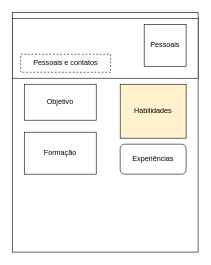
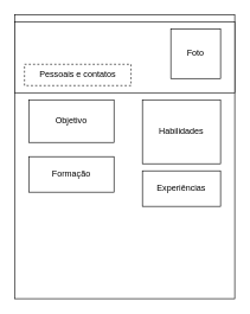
  <mxCell id="0" />
  <mxCell id="1" parent="0" />
  <mxCell id="2" value="" style="rounded=0;whiteSpace=wrap;html=1;" vertex="1" parent="1"><mxGeometry x="20" y="20" width="310" height="400" as="geometry" /></mxCell>
  <mxCell id="3" value="" style="rounded=0;whiteSpace=wrap;html=1;" vertex="1" parent="1"><mxGeometry x="20" y="30" width="310" height="100" as="geometry" /></mxCell>
- <mxCell id="4" value="Pessoais" style="whiteSpace=wrap;html=1;aspect=fixed;" vertex="1" parent="1"><mxGeometry x="240" y="40" width="70" height="70" as="geometry" /></mxCell>
+ <mxCell id="4" value="Foto" style="whiteSpace=wrap;html=1;aspect=fixed;" vertex="1" parent="1"><mxGeometry x="240" y="40" width="70" height="70" as="geometry" /></mxCell>
  <mxCell id="5" value="Objetivo" style="rounded=0;whiteSpace=wrap;html=1;" vertex="1" parent="1"><mxGeometry x="40" y="140" width="120" height="60" as="geometry" /></mxCell>
- <mxCell id="6" value="Habilidades" style="rounded=0;whiteSpace=wrap;html=1;fillColor=#fff2cc;" vertex="1" parent="1"><mxGeometry x="200" y="140" width="110" height="90" as="geometry" /></mxCell>
- <mxCell id="7" value="Experiências" style="whiteSpace=wrap;html=1;rounded=1;" vertex="1" parent="1"><mxGeometry x="200" y="240" width="110" height="50" as="geometry" /></mxCell>
- <mxCell id="8" value="Formação" style="rounded=0;whiteSpace=wrap;html=1;" vertex="1" parent="1"><mxGeometry x="40" y="220" width="120" height="70" as="geometry" /></mxCell>
+ <mxCell id="6" value="Habilidades" style="rounded=0;whiteSpace=wrap;html=1;" vertex="1" parent="1"><mxGeometry x="200" y="140" width="110" height="90" as="geometry" /></mxCell>
+ <mxCell id="7" value="Experiências" style="rounded=0;whiteSpace=wrap;html=1;" vertex="1" parent="1"><mxGeometry x="200" y="240" width="110" height="50" as="geometry" /></mxCell>
+ <mxCell id="8" value="Formação" style="rounded=0;whiteSpace=wrap;html=1;" vertex="1" parent="1"><mxGeometry x="40" y="220" width="120" height="50" as="geometry" /></mxCell>
  <mxCell id="9" value="Pessoais e contatos" style="rounded=0;whiteSpace=wrap;html=1;dashed=1;" vertex="1" parent="1"><mxGeometry x="34" y="90" width="150" height="30" as="geometry" /></mxCell>
